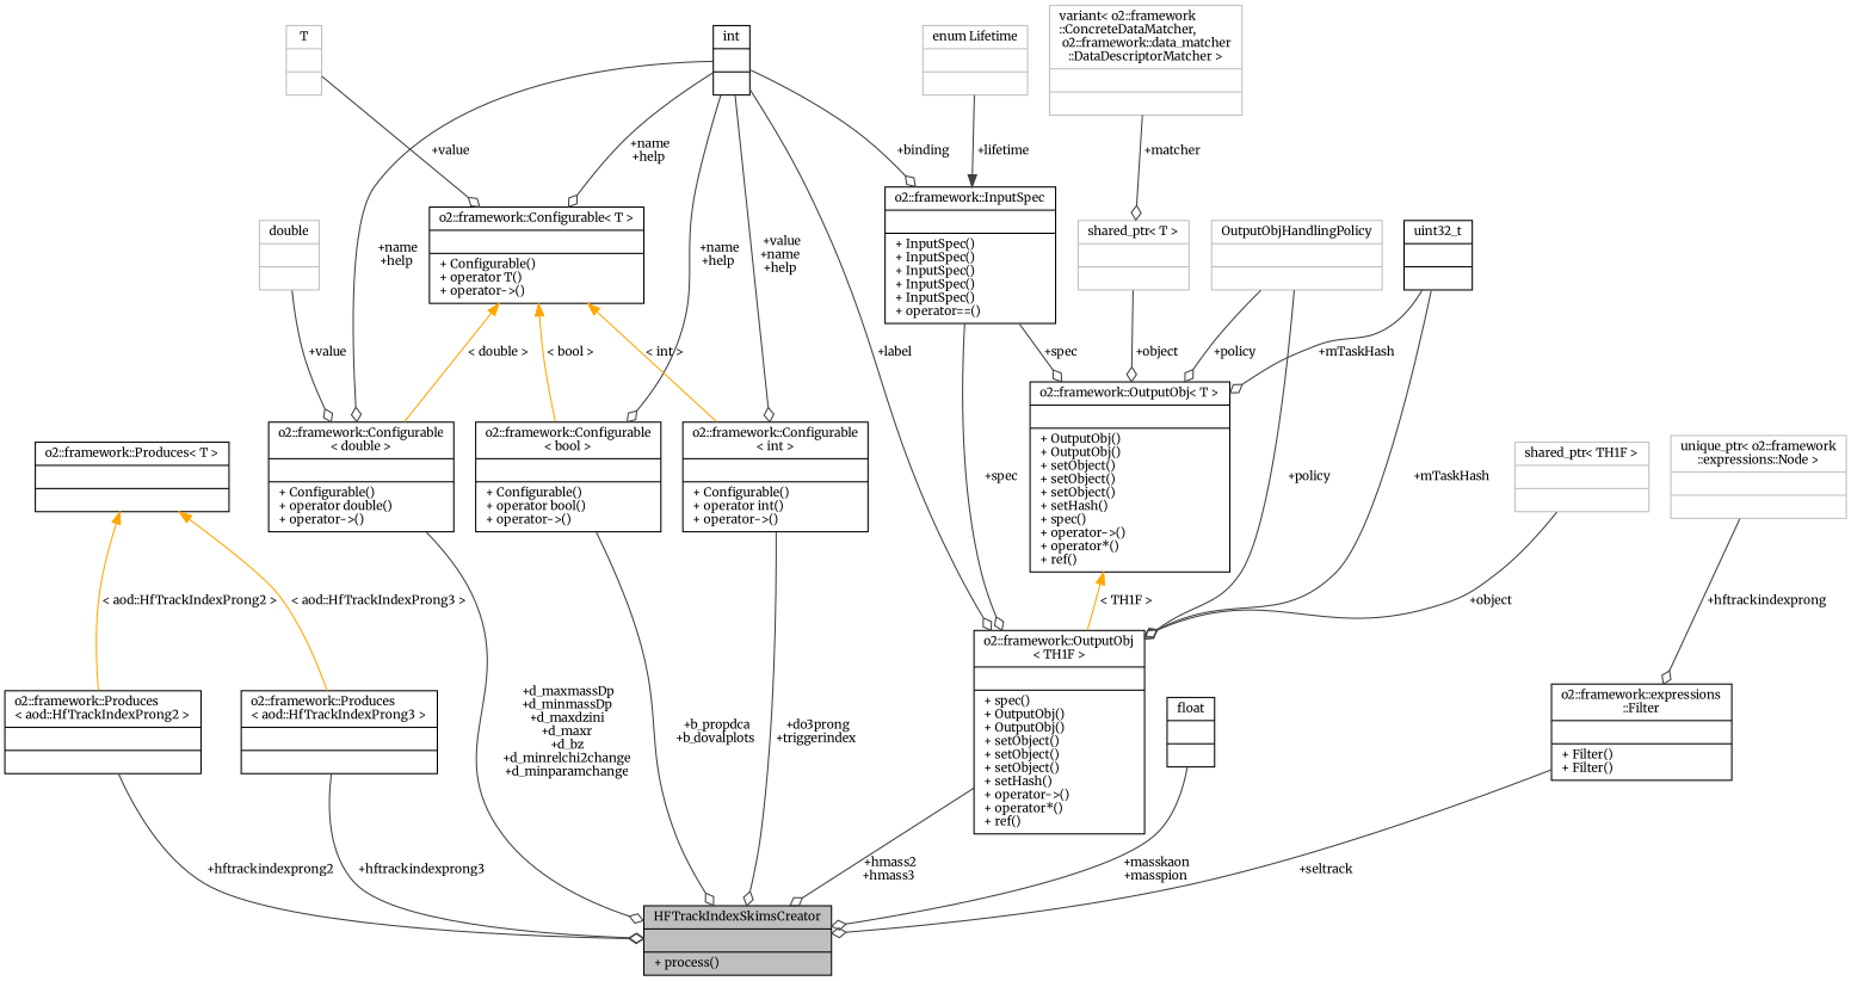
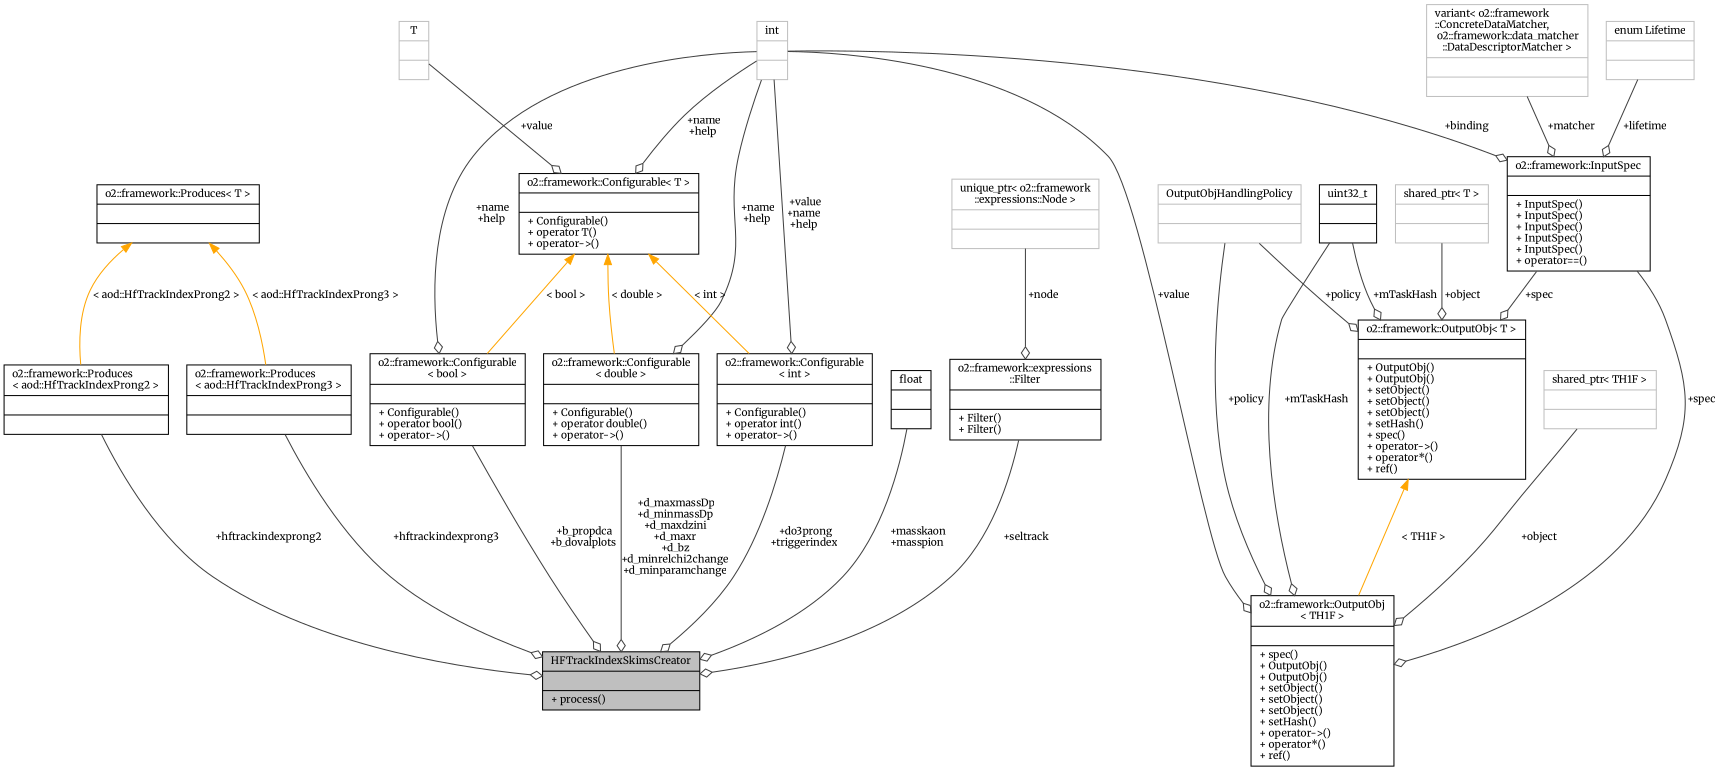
  digraph {
    fontname=Merriweather
    node [color=black fontname=Merriweather fontsize=10 shape=record]
    edge [arrowhead=odiamond color=grey25 fontname=Merriweather fontsize=10 labelfontname=Helvetica labelfontsize=10 style=solid]
    n1 [fillcolor=grey75 fontcolor=black height=0.2 label="{HFTrackIndexSkimsCreator\n||+ process()\l}" style=filled width=0.4]
    n2 [height=0.2 label="{o2::framework::Produces\l\< aod::HfTrackIndexProng2 \>\n||}" width=0.4]
    n3 [height=0.2 label="{o2::framework::Produces\< T \>\n||}" width=0.4]
    n4 [height=0.2 label="{o2::framework::Produces\l\< aod::HfTrackIndexProng3 \>\n||}" width=0.4]
    n5 [height=0.2 label="{o2::framework::Configurable\l\< double \>\n||+ Configurable()\l+ operator double()\l+ operator-\>()\l}" width=0.4]
-   n6 [color=grey75 height=0.2 label="{double\n||}" width=0.4]
-   n7 [height=0.2 label="{int\n||}" width=0.4]
+   n7 [color=grey75 height=0.2 label="{int\n||}" width=0.4]
    n8 [height=0.2 label="{o2::framework::Configurable\< T \>\n||+ Configurable()\l+ operator T()\l+ operator-\>()\l}" width=0.4]
    n9 [height=0.2 label="{o2::framework::Configurable\l\< int \>\n||+ Configurable()\l+ operator int()\l+ operator-\>()\l}" width=0.4]
    n10 [height=0.2 label="{o2::framework::Configurable\l\< bool \>\n||+ Configurable()\l+ operator bool()\l+ operator-\>()\l}" width=0.4]
    n11 [height=0.2 label="{o2::framework::OutputObj\l\< TH1F \>\n||+ spec()\l+ OutputObj()\l+ OutputObj()\l+ setObject()\l+ setObject()\l+ setObject()\l+ setHash()\l+ operator-\>()\l+ operator*()\l+ ref()\l}" width=0.4]
    n12 [height=0.2 label="{o2::framework::InputSpec\n||+ InputSpec()\l+ InputSpec()\l+ InputSpec()\l+ InputSpec()\l+ InputSpec()\l+ operator==()\l}" width=0.4]
    n13 [height=0.2 label="{o2::framework::OutputObj\< T \>\n||+ OutputObj()\l+ OutputObj()\l+ setObject()\l+ setObject()\l+ setObject()\l+ setHash()\l+ spec()\l+ operator-\>()\l+ operator*()\l+ ref()\l}" width=0.4]
    n14 [color=grey75 height=0.2 label="{T\n||}" width=0.4]
    n15 [height=0.2 label="{float\n||}" width=0.4]
    n16 [color=grey75 height=0.2 label="{OutputObjHandlingPolicy\n||}" width=0.4]
    n17 [height=0.2 label="{uint32_t\n||}" width=0.4]
    n18 [color=grey75 height=0.2 label="{enum Lifetime\n||}" width=0.4]
    n19 [color=grey75 height=0.2 label="{variant\< o2::framework\l::ConcreteDataMatcher,\l o2::framework::data_matcher\l::DataDescriptorMatcher \>\n||}" width=0.4]
    n20 [color=grey75 height=0.2 label="{shared_ptr\< TH1F \>\n||}" width=0.4]
    n21 [color=grey75 height=0.2 label="{shared_ptr\< T \>\n||}" width=0.4]
    n22 [height=0.2 label="{o2::framework::expressions\l::Filter\n||+ Filter()\l+ Filter()\l}" width=0.4]
    n23 [color=grey75 height=0.2 label="{unique_ptr\< o2::framework\l::expressions::Node \>\n||}" width=0.4]
    n2 -> n1 [label=" +hftrackindexprong2"]
    n3 -> n2 [color=orange dir=back label=" \< aod::HfTrackIndexProng2 \>" arrowhead=""]
    n3 -> n4 [color=orange dir=back label=" \< aod::HfTrackIndexProng3 \>" arrowhead=""]
    n4 -> n1 [label=" +hftrackindexprong3"]
    n5 -> n1 [label=" +d_maxmassDp\n+d_minmassDp\n+d_maxdzini\n+d_maxr\n+d_bz\n+d_minrelchi2change\n+d_minparamchange"]
-   n6 -> n5 [label=" +value"]
    n7 -> n5 [label=" +name\n+help"]
    n7 -> n8 [label=" +name\n+help"]
    n7 -> n9 [label=" +value\n+name\n+help"]
    n7 -> n10 [label=" +name\n+help"]
-   n7 -> n11 [label=" +label"]
+   n7 -> n11 [label=" +value"]
    n7 -> n12 [label=" +binding"]
    n8 -> n5 [color=orange dir=back label=" \< double \>" arrowhead=""]
    n8 -> n9 [color=orange dir=back label=" \< int \>" arrowhead=""]
    n8 -> n10 [color=orange dir=back label=" \< bool \>" arrowhead=""]
    n9 -> n1 [label=" +do3prong\n+triggerindex"]
    n10 -> n1 [label=" +b_propdca\n+b_dovalplots"]
-   n11 -> n1 [label=" +hmass2\n+hmass3"]
    n12 -> n11 [label=" +spec"]
    n12 -> n13 [label=" +spec"]
    n13 -> n11 [color=orange dir=back label=" \< TH1F \>" arrowhead=""]
    n14 -> n8 [label=" +value"]
    n15 -> n1 [label=" +masskaon\n+masspion"]
    n16 -> n11 [label=" +policy"]
    n16 -> n13 [label=" +policy"]
    n17 -> n11 [label=" +mTaskHash"]
    n17 -> n13 [label=" +mTaskHash"]
-   n18 -> n12 [arrowhead=normal label=" +lifetime"]
-   n19 -> n21 [label=" +matcher"]
+   n18 -> n12 [label=" +lifetime"]
+   n19 -> n12 [label=" +matcher"]
    n20 -> n11 [label=" +object"]
    n21 -> n13 [label=" +object"]
    n22 -> n1 [label=" +seltrack"]
-   n23 -> n22 [label=" +hftrackindexprong"]
+   n23 -> n22 [label=" +node"]
  }
